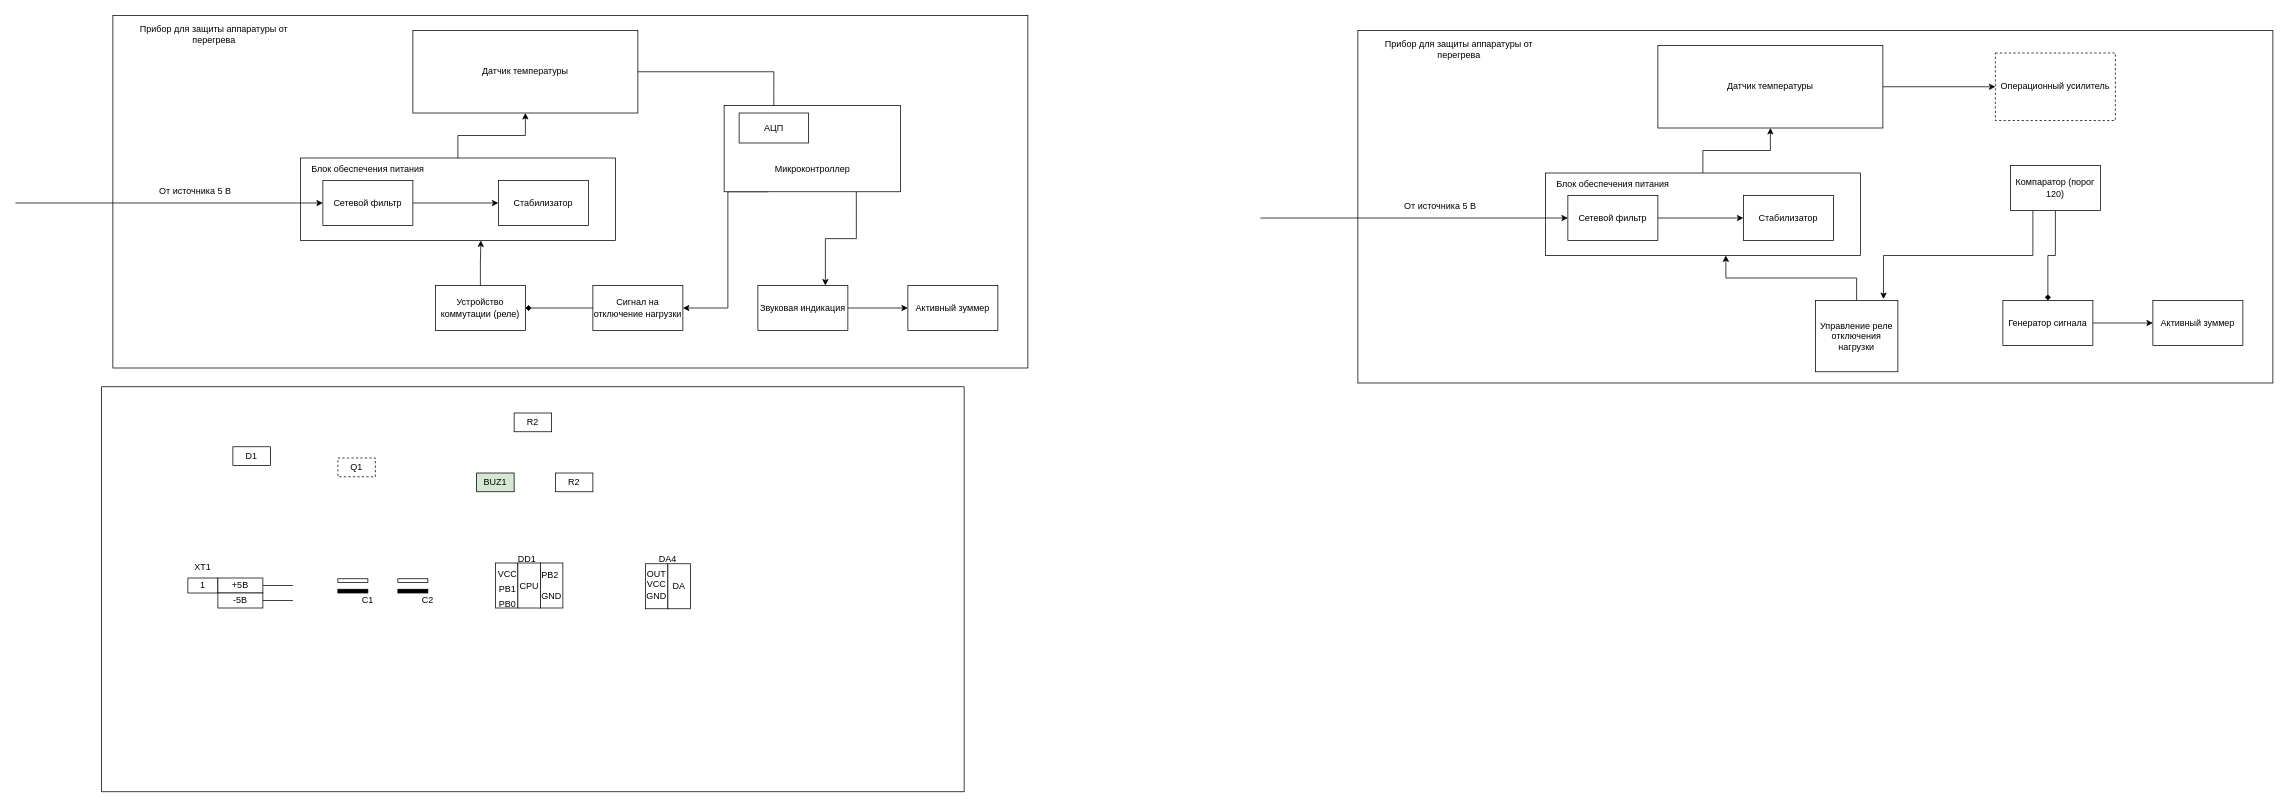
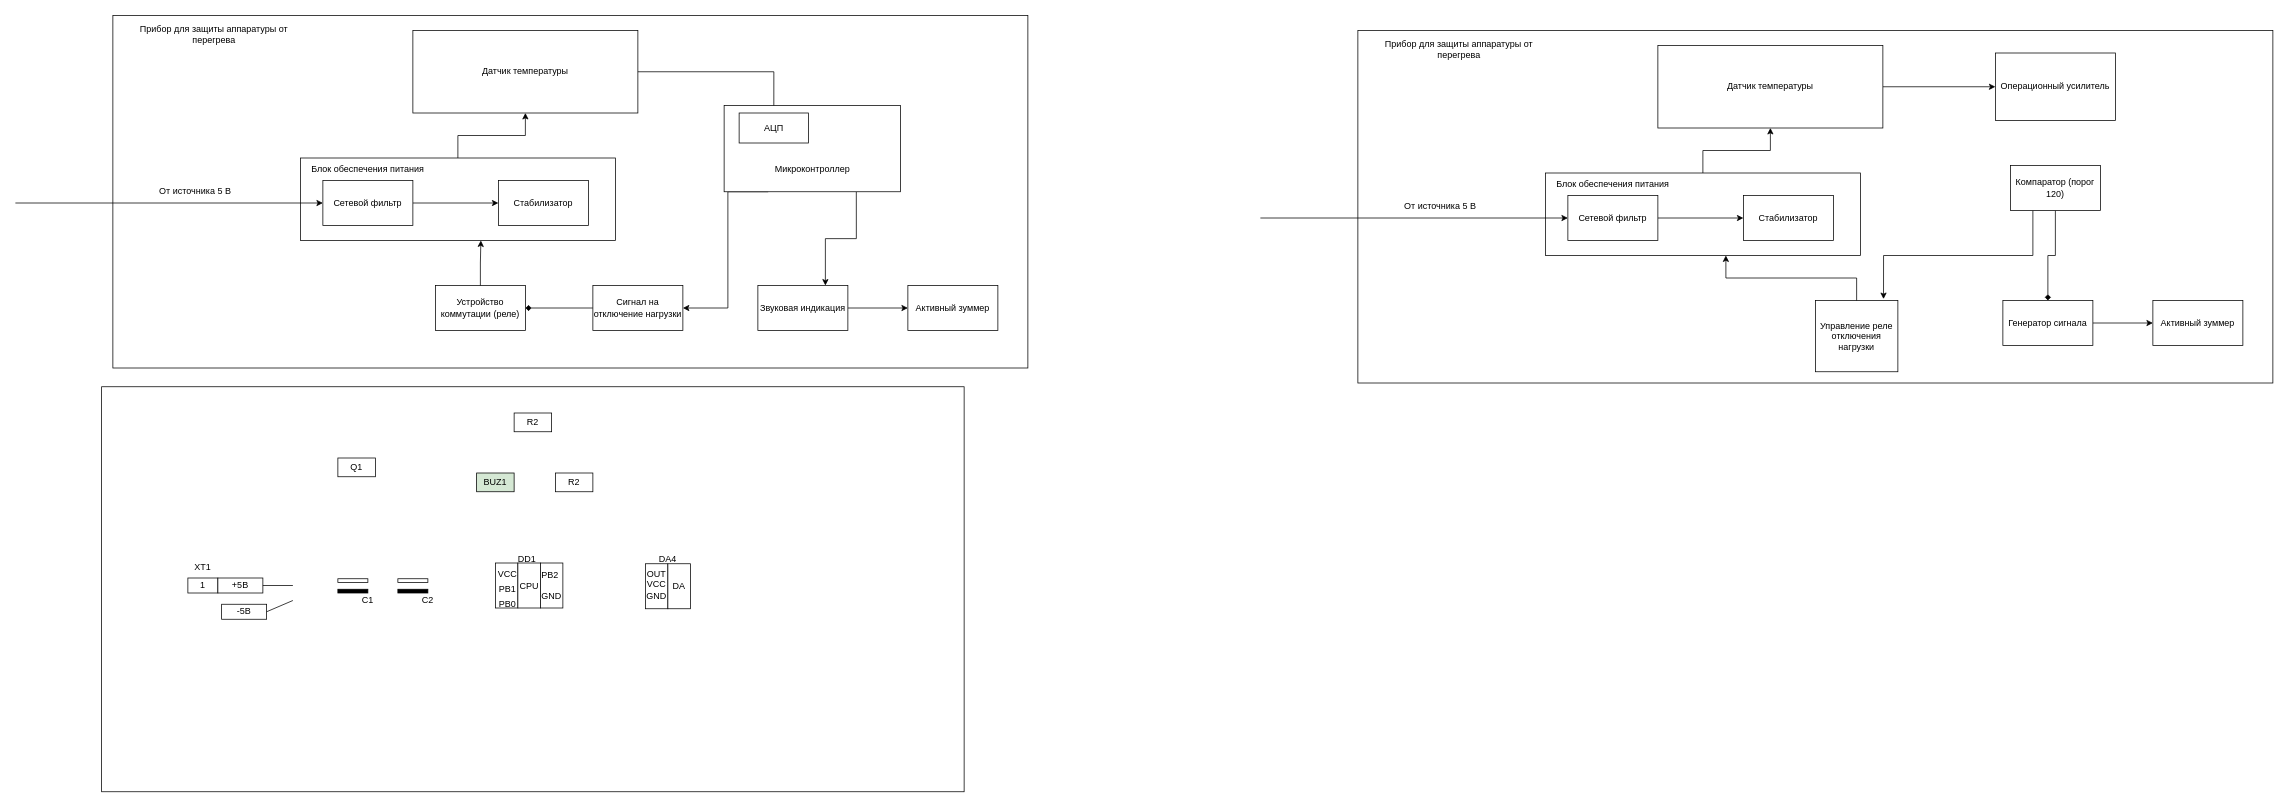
  <mxCell id="0" />
  <mxCell id="1" parent="0" />
  <mxCell id="2" value="" style="rounded=0;whiteSpace=wrap;html=1;" vertex="1" parent="1"><mxGeometry x="135" y="515" width="1150" height="540" as="geometry" /></mxCell>
  <mxCell id="3" value="" style="rounded=0;whiteSpace=wrap;html=1;" vertex="1" parent="1"><mxGeometry x="400" y="220" width="410" height="100" as="geometry" /></mxCell>
  <mxCell id="4" value="" style="rounded=0;whiteSpace=wrap;html=1;" vertex="1" parent="1"><mxGeometry x="150" y="20" width="1220" height="470" as="geometry" /></mxCell>
  <mxCell id="5" value="Прибор для защиты аппаратуры от перегрева" style="text;html=1;align=center;verticalAlign=middle;whiteSpace=wrap;rounded=0;" vertex="1" parent="1"><mxGeometry x="170" y="30" width="230" height="30" as="geometry" /></mxCell>
  <mxCell id="6" value="Датчик температуры" style="rounded=0;whiteSpace=wrap;html=1;" vertex="1" parent="1"><mxGeometry x="550" y="40" width="300" height="110" as="geometry" /></mxCell>
  <mxCell id="7" value="" style="edgeStyle=orthogonalEdgeStyle;rounded=0;orthogonalLoop=1;jettySize=auto;html=1;" edge="1" parent="1" source="8" target="6"><mxGeometry relative="1" as="geometry" /></mxCell>
  <mxCell id="8" value="" style="rounded=0;whiteSpace=wrap;html=1;" vertex="1" parent="1"><mxGeometry x="400" y="210" width="420" height="110" as="geometry" /></mxCell>
  <mxCell id="9" style="edgeStyle=orthogonalEdgeStyle;rounded=0;orthogonalLoop=1;jettySize=auto;html=1;exitX=1;exitY=0.5;exitDx=0;exitDy=0;entryX=0.5;entryY=0;entryDx=0;entryDy=0;" edge="1" parent="1" source="6" target="19"><mxGeometry relative="1" as="geometry" /></mxCell>
  <mxCell id="10" style="edgeStyle=orthogonalEdgeStyle;rounded=0;orthogonalLoop=1;jettySize=auto;html=1;exitX=1;exitY=0.5;exitDx=0;exitDy=0;entryX=0;entryY=0.5;entryDx=0;entryDy=0;" edge="1" parent="1" source="12" target="13"><mxGeometry relative="1" as="geometry" /></mxCell>
  <mxCell id="11" value="" style="endArrow=classic;html=1;rounded=0;entryX=0;entryY=0.5;entryDx=0;entryDy=0;" edge="1" parent="1" target="12"><mxGeometry width="50" height="50" relative="1" as="geometry"><mxPoint x="20" y="270" as="sourcePoint" /><mxPoint x="460" y="260" as="targetPoint" /></mxGeometry></mxCell>
  <mxCell id="12" value="Сетевой фильтр" style="rounded=0;whiteSpace=wrap;html=1;" vertex="1" parent="1"><mxGeometry x="430" y="240" width="120" height="60" as="geometry" /></mxCell>
  <mxCell id="13" value="Стабилизатор" style="rounded=0;whiteSpace=wrap;html=1;" vertex="1" parent="1"><mxGeometry x="664" y="240" width="120" height="60" as="geometry" /></mxCell>
  <mxCell id="14" value="Блок обеспечения питания" style="text;html=1;align=center;verticalAlign=middle;whiteSpace=wrap;rounded=0;" vertex="1" parent="1"><mxGeometry x="400" y="210" width="180" height="30" as="geometry" /></mxCell>
  <mxCell id="15" style="edgeStyle=orthogonalEdgeStyle;rounded=0;orthogonalLoop=1;jettySize=auto;html=1;exitX=0.75;exitY=1;exitDx=0;exitDy=0;entryX=0.75;entryY=0;entryDx=0;entryDy=0;" edge="1" parent="1" source="17" target="21"><mxGeometry relative="1" as="geometry" /></mxCell>
  <mxCell id="16" style="edgeStyle=orthogonalEdgeStyle;rounded=0;orthogonalLoop=1;jettySize=auto;html=1;exitX=0.25;exitY=1;exitDx=0;exitDy=0;entryX=1;entryY=0.5;entryDx=0;entryDy=0;" edge="1" parent="1" source="17" target="23"><mxGeometry relative="1" as="geometry"><Array as="points"><mxPoint x="970" y="255" /><mxPoint x="970" y="410" /></Array></mxGeometry></mxCell>
  <mxCell id="17" value="" style="rounded=0;whiteSpace=wrap;html=1;" vertex="1" parent="1"><mxGeometry x="965" y="140" width="235" height="115" as="geometry" /></mxCell>
  <mxCell id="18" style="edgeStyle=orthogonalEdgeStyle;rounded=0;orthogonalLoop=1;jettySize=auto;html=1;exitX=0.5;exitY=1;exitDx=0;exitDy=0;entryX=0.5;entryY=0.042;entryDx=0;entryDy=0;entryPerimeter=0;" edge="1" parent="1" source="19" target="19"><mxGeometry relative="1" as="geometry" /></mxCell>
  <mxCell id="19" value="АЦП" style="rounded=0;whiteSpace=wrap;html=1;" vertex="1" parent="1"><mxGeometry x="985" y="150" width="92.5" height="40" as="geometry" /></mxCell>
  <mxCell id="20" value="" style="edgeStyle=orthogonalEdgeStyle;rounded=0;orthogonalLoop=1;jettySize=auto;html=1;" edge="1" parent="1" source="21" target="26"><mxGeometry relative="1" as="geometry" /></mxCell>
  <mxCell id="21" value="Звуковая индикация" style="rounded=0;whiteSpace=wrap;html=1;" vertex="1" parent="1"><mxGeometry x="1010" y="380" width="120" height="60" as="geometry" /></mxCell>
  <mxCell id="22" value="" style="edgeStyle=orthogonalEdgeStyle;rounded=0;orthogonalLoop=1;jettySize=auto;html=1;endArrow=diamond;" edge="1" parent="1" source="23" target="27"><mxGeometry relative="1" as="geometry" /></mxCell>
  <mxCell id="23" value="Сигнал на отключение нагрузки" style="rounded=0;whiteSpace=wrap;html=1;" vertex="1" parent="1"><mxGeometry x="790" y="380" width="120" height="60" as="geometry" /></mxCell>
  <mxCell id="24" value="От источника 5 В" style="text;html=1;align=center;verticalAlign=middle;whiteSpace=wrap;rounded=0;" vertex="1" parent="1"><mxGeometry x="200" y="240" width="120" height="30" as="geometry" /></mxCell>
  <mxCell id="25" value="Микроконтроллер" style="text;html=1;align=center;verticalAlign=middle;whiteSpace=wrap;rounded=0;" vertex="1" parent="1"><mxGeometry x="1043.75" y="205" width="77.5" height="40" as="geometry" /></mxCell>
  <mxCell id="26" value="Активный зуммер" style="whiteSpace=wrap;html=1;rounded=0;" vertex="1" parent="1"><mxGeometry x="1210" y="380" width="120" height="60" as="geometry" /></mxCell>
  <mxCell id="27" value="Устройство коммутации (реле)" style="rounded=0;whiteSpace=wrap;html=1;" vertex="1" parent="1"><mxGeometry x="580" y="380" width="120" height="60" as="geometry" /></mxCell>
  <mxCell id="28" style="edgeStyle=orthogonalEdgeStyle;rounded=0;orthogonalLoop=1;jettySize=auto;html=1;exitX=0.5;exitY=0;exitDx=0;exitDy=0;entryX=0.573;entryY=1;entryDx=0;entryDy=0;entryPerimeter=0;" edge="1" parent="1" source="27" target="8"><mxGeometry relative="1" as="geometry" /></mxCell>
  <mxCell id="29" value="" style="rounded=0;whiteSpace=wrap;html=1;" vertex="1" parent="1"><mxGeometry x="2060" y="240" width="410" height="100" as="geometry" /></mxCell>
  <mxCell id="30" value="" style="rounded=0;whiteSpace=wrap;html=1;" vertex="1" parent="1"><mxGeometry x="1810" y="40" width="1220" height="470" as="geometry" /></mxCell>
  <mxCell id="31" value="Прибор для защиты аппаратуры от перегрева" style="text;html=1;align=center;verticalAlign=middle;whiteSpace=wrap;rounded=0;" vertex="1" parent="1"><mxGeometry x="1830" y="50" width="230" height="30" as="geometry" /></mxCell>
  <mxCell id="32" style="edgeStyle=orthogonalEdgeStyle;rounded=0;orthogonalLoop=1;jettySize=auto;html=1;exitX=1;exitY=0.5;exitDx=0;exitDy=0;entryX=0;entryY=0.5;entryDx=0;entryDy=0;" edge="1" parent="1" source="33" target="47"><mxGeometry relative="1" as="geometry" /></mxCell>
  <mxCell id="33" value="Датчик температуры" style="rounded=0;whiteSpace=wrap;html=1;" vertex="1" parent="1"><mxGeometry x="2210" y="60" width="300" height="110" as="geometry" /></mxCell>
  <mxCell id="34" value="" style="edgeStyle=orthogonalEdgeStyle;rounded=0;orthogonalLoop=1;jettySize=auto;html=1;" edge="1" source="35" target="33" parent="1"><mxGeometry relative="1" as="geometry" /></mxCell>
  <mxCell id="35" value="" style="rounded=0;whiteSpace=wrap;html=1;" vertex="1" parent="1"><mxGeometry x="2060" y="230" width="420" height="110" as="geometry" /></mxCell>
  <mxCell id="36" style="edgeStyle=orthogonalEdgeStyle;rounded=0;orthogonalLoop=1;jettySize=auto;html=1;exitX=1;exitY=0.5;exitDx=0;exitDy=0;entryX=0;entryY=0.5;entryDx=0;entryDy=0;" edge="1" source="38" target="39" parent="1"><mxGeometry relative="1" as="geometry" /></mxCell>
  <mxCell id="37" value="" style="endArrow=classic;html=1;rounded=0;entryX=0;entryY=0.5;entryDx=0;entryDy=0;" edge="1" target="38" parent="1"><mxGeometry width="50" height="50" relative="1" as="geometry"><mxPoint x="1680" y="290" as="sourcePoint" /><mxPoint x="2120" y="280" as="targetPoint" /></mxGeometry></mxCell>
  <mxCell id="38" value="Сетевой фильтр" style="rounded=0;whiteSpace=wrap;html=1;" vertex="1" parent="1"><mxGeometry x="2090" y="260" width="120" height="60" as="geometry" /></mxCell>
  <mxCell id="39" value="Стабилизатор" style="rounded=0;whiteSpace=wrap;html=1;" vertex="1" parent="1"><mxGeometry x="2324" y="260" width="120" height="60" as="geometry" /></mxCell>
  <mxCell id="40" value="Блок обеспечения питания" style="text;html=1;align=center;verticalAlign=middle;whiteSpace=wrap;rounded=0;" vertex="1" parent="1"><mxGeometry x="2060" y="230" width="180" height="30" as="geometry" /></mxCell>
  <mxCell id="41" value="" style="edgeStyle=orthogonalEdgeStyle;rounded=0;orthogonalLoop=1;jettySize=auto;html=1;" edge="1" source="42" target="44" parent="1"><mxGeometry relative="1" as="geometry" /></mxCell>
  <mxCell id="42" value="Генератор сигнала" style="rounded=0;whiteSpace=wrap;html=1;" vertex="1" parent="1"><mxGeometry x="2670" y="400" width="120" height="60" as="geometry" /></mxCell>
  <mxCell id="43" value="От источника 5 В" style="text;html=1;align=center;verticalAlign=middle;whiteSpace=wrap;rounded=0;" vertex="1" parent="1"><mxGeometry x="1860" y="260" width="120" height="30" as="geometry" /></mxCell>
  <mxCell id="44" value="Активный зуммер" style="whiteSpace=wrap;html=1;rounded=0;" vertex="1" parent="1"><mxGeometry x="2870" y="400" width="120" height="60" as="geometry" /></mxCell>
  <mxCell id="45" value="Управление реле отключения нагрузки" style="rounded=0;whiteSpace=wrap;html=1;" vertex="1" parent="1"><mxGeometry x="2420" y="400" width="110" height="95" as="geometry" /></mxCell>
  <mxCell id="46" style="edgeStyle=orthogonalEdgeStyle;rounded=0;orthogonalLoop=1;jettySize=auto;html=1;exitX=0.5;exitY=0;exitDx=0;exitDy=0;entryX=0.573;entryY=1;entryDx=0;entryDy=0;entryPerimeter=0;" edge="1" source="45" target="35" parent="1"><mxGeometry relative="1" as="geometry" /></mxCell>
- <mxCell id="47" value="Операционный усилитель" style="rounded=0;whiteSpace=wrap;html=1;dashed=1;" vertex="1" parent="1"><mxGeometry x="2660" y="70" width="160" height="90" as="geometry" /></mxCell>
+ <mxCell id="47" value="Операционный усилитель" style="rounded=0;whiteSpace=wrap;html=1;" vertex="1" parent="1"><mxGeometry x="2660" y="70" width="160" height="90" as="geometry" /></mxCell>
  <mxCell id="48" style="edgeStyle=orthogonalEdgeStyle;rounded=0;orthogonalLoop=1;jettySize=auto;html=1;exitX=0.25;exitY=1;exitDx=0;exitDy=0;entryX=0.826;entryY=-0.021;entryDx=0;entryDy=0;entryPerimeter=0;" edge="1" parent="1" source="50" target="45"><mxGeometry relative="1" as="geometry"><mxPoint x="2540" y="400" as="targetPoint" /></mxGeometry></mxCell>
  <mxCell id="49" style="edgeStyle=orthogonalEdgeStyle;rounded=0;orthogonalLoop=1;jettySize=auto;html=1;exitX=0.5;exitY=1;exitDx=0;exitDy=0;entryX=0.5;entryY=0;entryDx=0;entryDy=0;endArrow=diamond;" edge="1" parent="1" source="50" target="42"><mxGeometry relative="1" as="geometry" /></mxCell>
  <mxCell id="50" value="Компаратор (порог 120)" style="whiteSpace=wrap;html=1;rounded=0;" vertex="1" parent="1"><mxGeometry x="2680" y="220" width="120" height="60" as="geometry" /></mxCell>
  <mxCell id="51" value="" style="rounded=0;whiteSpace=wrap;html=1;" vertex="1" parent="1"><mxGeometry x="660" y="750" width="30" height="60" as="geometry" /></mxCell>
  <mxCell id="52" value="" style="rounded=0;whiteSpace=wrap;html=1;" vertex="1" parent="1"><mxGeometry x="690" y="750" width="30" height="60" as="geometry" /></mxCell>
  <mxCell id="53" value="" style="rounded=0;whiteSpace=wrap;html=1;" vertex="1" parent="1"><mxGeometry x="720" y="750" width="30" height="60" as="geometry" /></mxCell>
  <mxCell id="54" value="1" style="rounded=0;whiteSpace=wrap;html=1;" vertex="1" parent="1"><mxGeometry y="770" width="40" height="20" as="geometry" x="250" /></mxCell>
  <mxCell id="55" value="+5В" style="rounded=0;whiteSpace=wrap;html=1;" vertex="1" parent="1"><mxGeometry x="290" y="770" width="60" height="20" as="geometry" /></mxCell>
- <mxCell id="56" value="-5В" style="rounded=0;whiteSpace=wrap;html=1;" vertex="1" parent="1"><mxGeometry x="290" y="790" width="60" height="20" as="geometry" /></mxCell>
+ <mxCell id="56" value="-5В" style="rounded=0;whiteSpace=wrap;html=1;" vertex="1" parent="1"><mxGeometry x="295" y="805" width="60" height="20" as="geometry" /></mxCell>
  <mxCell id="57" value="XT1" style="text;html=1;align=center;verticalAlign=middle;whiteSpace=wrap;rounded=0;" vertex="1" parent="1"><mxGeometry x="240" y="741" width="60" height="30" as="geometry" /></mxCell>
  <mxCell id="58" value="" style="rounded=0;whiteSpace=wrap;html=1;" vertex="1" parent="1"><mxGeometry x="450" y="771" width="40" height="5" as="geometry" /></mxCell>
  <mxCell id="59" value="" style="rounded=0;whiteSpace=wrap;html=1;fillColor=#000000;" vertex="1" parent="1"><mxGeometry x="450" y="785" width="40" height="5" as="geometry" /></mxCell>
  <mxCell id="60" value="" style="rounded=0;whiteSpace=wrap;html=1;" vertex="1" parent="1"><mxGeometry x="530" y="771" width="40" height="5" as="geometry" /></mxCell>
  <mxCell id="61" value="" style="rounded=0;whiteSpace=wrap;html=1;fillColor=#000000;" vertex="1" parent="1"><mxGeometry x="530" y="785" width="40" height="5" as="geometry" /></mxCell>
  <mxCell id="62" value="С1" style="text;html=1;align=center;verticalAlign=middle;whiteSpace=wrap;rounded=0;" vertex="1" parent="1"><mxGeometry x="480" y="795" width="20" height="10" as="geometry" /></mxCell>
  <mxCell id="63" value="С2" style="text;html=1;align=center;verticalAlign=middle;whiteSpace=wrap;rounded=0;" vertex="1" parent="1"><mxGeometry x="560" y="795" width="20" height="10" as="geometry" /></mxCell>
  <mxCell id="64" value="DD1" style="text;html=1;align=center;verticalAlign=middle;whiteSpace=wrap;rounded=0;" vertex="1" parent="1"><mxGeometry x="685" y="740" width="35" height="10" as="geometry" /></mxCell>
  <mxCell id="65" value="VCC" style="text;html=1;align=center;verticalAlign=middle;whiteSpace=wrap;rounded=0;" vertex="1" parent="1"><mxGeometry x="664" y="760" width="25" height="10" as="geometry" /></mxCell>
  <mxCell id="66" value="PB1" style="text;html=1;align=center;verticalAlign=middle;whiteSpace=wrap;rounded=0;" vertex="1" parent="1"><mxGeometry x="664" y="780" width="25" height="10" as="geometry" /></mxCell>
  <mxCell id="67" value="PB0" style="text;html=1;align=center;verticalAlign=middle;whiteSpace=wrap;rounded=0;" vertex="1" parent="1"><mxGeometry x="664" y="800" width="25" height="10" as="geometry" /></mxCell>
  <mxCell id="68" value="CPU" style="text;html=1;align=center;verticalAlign=middle;whiteSpace=wrap;rounded=0;" vertex="1" parent="1"><mxGeometry x="692.5" y="776" width="25" height="10" as="geometry" /></mxCell>
  <mxCell id="69" value="GND" style="text;html=1;align=center;verticalAlign=middle;whiteSpace=wrap;rounded=0;" vertex="1" parent="1"><mxGeometry x="725" y="785" width="20" height="20" as="geometry" /></mxCell>
  <mxCell id="70" value="PB2" style="text;html=1;align=center;verticalAlign=middle;whiteSpace=wrap;rounded=0;" vertex="1" parent="1"><mxGeometry x="717.5" y="760" width="30" height="14" as="geometry" /></mxCell>
  <mxCell id="71" value="" style="rounded=0;whiteSpace=wrap;html=1;" vertex="1" parent="1"><mxGeometry x="860" y="751" width="30" height="60" as="geometry" /></mxCell>
  <mxCell id="72" value="DA" style="rounded=0;whiteSpace=wrap;html=1;" vertex="1" parent="1"><mxGeometry x="890" y="751" width="30" height="60" as="geometry" /></mxCell>
  <mxCell id="73" value="DA4" style="text;html=1;align=center;verticalAlign=middle;whiteSpace=wrap;rounded=0;" vertex="1" parent="1"><mxGeometry x="880" y="740" width="20" height="10" as="geometry" /></mxCell>
  <mxCell id="74" value="OUT" style="text;html=1;align=center;verticalAlign=middle;whiteSpace=wrap;rounded=0;" vertex="1" parent="1"><mxGeometry x="865" y="760" width="20" height="10" as="geometry" /></mxCell>
  <mxCell id="75" value="VCC" style="text;html=1;align=center;verticalAlign=middle;whiteSpace=wrap;rounded=0;" vertex="1" parent="1"><mxGeometry x="865" y="774" width="20" height="10" as="geometry" /></mxCell>
  <mxCell id="76" value="GND" style="text;html=1;align=center;verticalAlign=middle;whiteSpace=wrap;rounded=0;" vertex="1" parent="1"><mxGeometry x="865" y="790" width="20" height="10" as="geometry" /></mxCell>
  <mxCell id="77" value="BUZ1" style="rounded=0;whiteSpace=wrap;html=1;fillColor=#d5e8d4;" vertex="1" parent="1"><mxGeometry x="635" y="630" width="50" height="25" as="geometry" /></mxCell>
  <mxCell id="78" value="R2" style="rounded=0;whiteSpace=wrap;html=1;" vertex="1" parent="1"><mxGeometry x="740" y="630" width="50" height="25" as="geometry" /></mxCell>
  <mxCell id="79" value="R2" style="rounded=0;whiteSpace=wrap;html=1;" vertex="1" parent="1"><mxGeometry x="685" y="550" width="50" height="25" as="geometry" /></mxCell>
- <mxCell id="80" value="Q1" style="rounded=0;whiteSpace=wrap;html=1;dashed=1;" vertex="1" parent="1"><mxGeometry x="450" y="610" width="50" height="25" as="geometry" /></mxCell>
- <mxCell id="81" value="D1" style="rounded=0;whiteSpace=wrap;html=1;" vertex="1" parent="1"><mxGeometry x="310" y="595" width="50" height="25" as="geometry" /></mxCell>
+ <mxCell id="80" value="Q1" style="rounded=0;whiteSpace=wrap;html=1;" vertex="1" parent="1"><mxGeometry x="450" y="610" width="50" height="25" as="geometry" /></mxCell>
  <mxCell id="82" value="" style="endArrow=none;html=1;rounded=0;exitX=1;exitY=0.5;exitDx=0;exitDy=0;" edge="1" parent="1" source="55"><mxGeometry width="50" height="50" relative="1" as="geometry"><mxPoint x="360" y="740" as="sourcePoint" /><mxPoint x="390" y="780" as="targetPoint" /></mxGeometry></mxCell>
  <mxCell id="83" value="" style="endArrow=none;html=1;rounded=0;exitX=1;exitY=0.5;exitDx=0;exitDy=0;entryX=0;entryY=0.5;entryDx=0;entryDy=0;" edge="1" parent="1" source="56"><mxGeometry width="50" height="50" relative="1" as="geometry"><mxPoint x="410" y="890" as="sourcePoint" /><mxPoint x="390" y="800" as="targetPoint" /></mxGeometry></mxCell>
